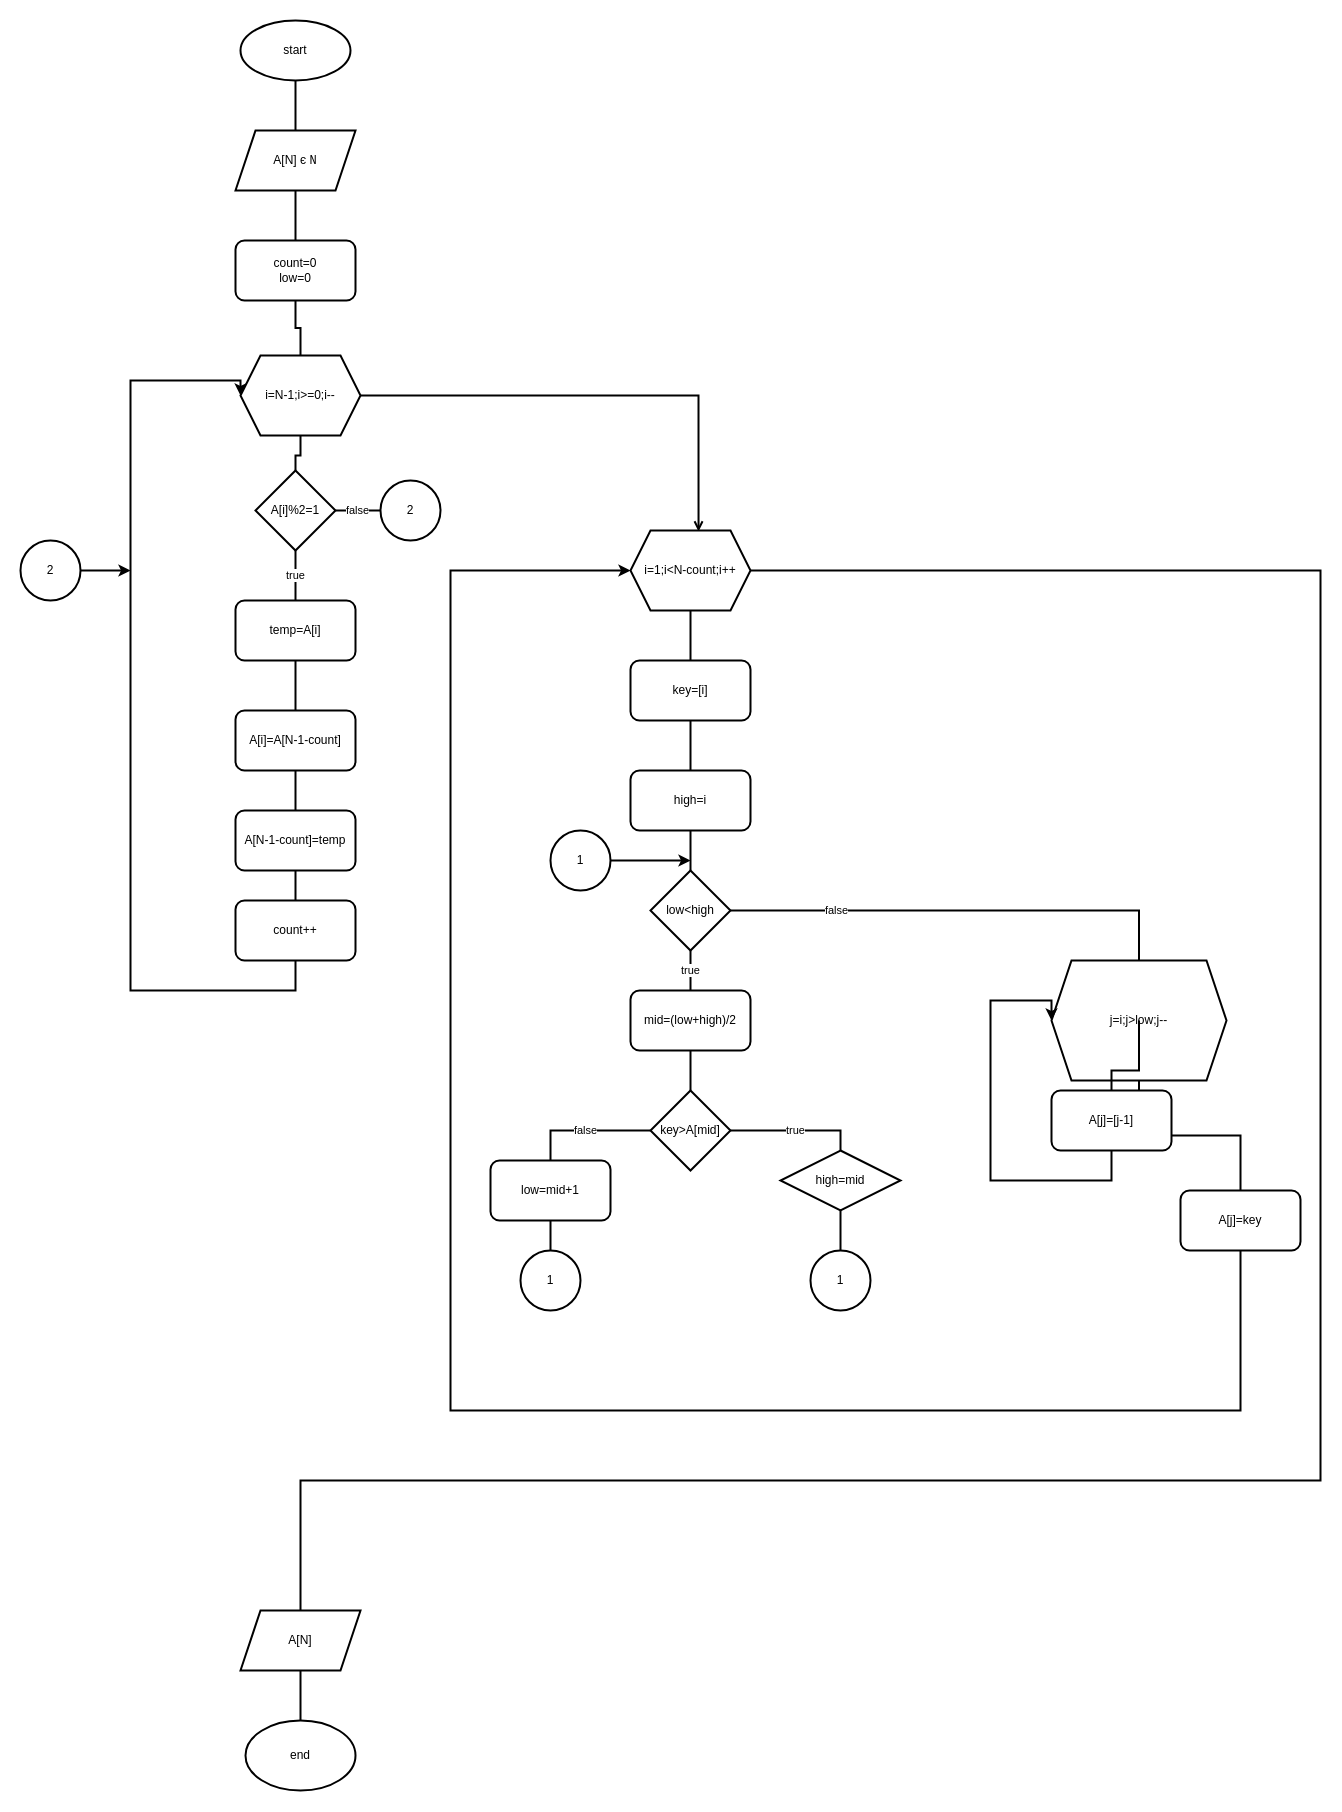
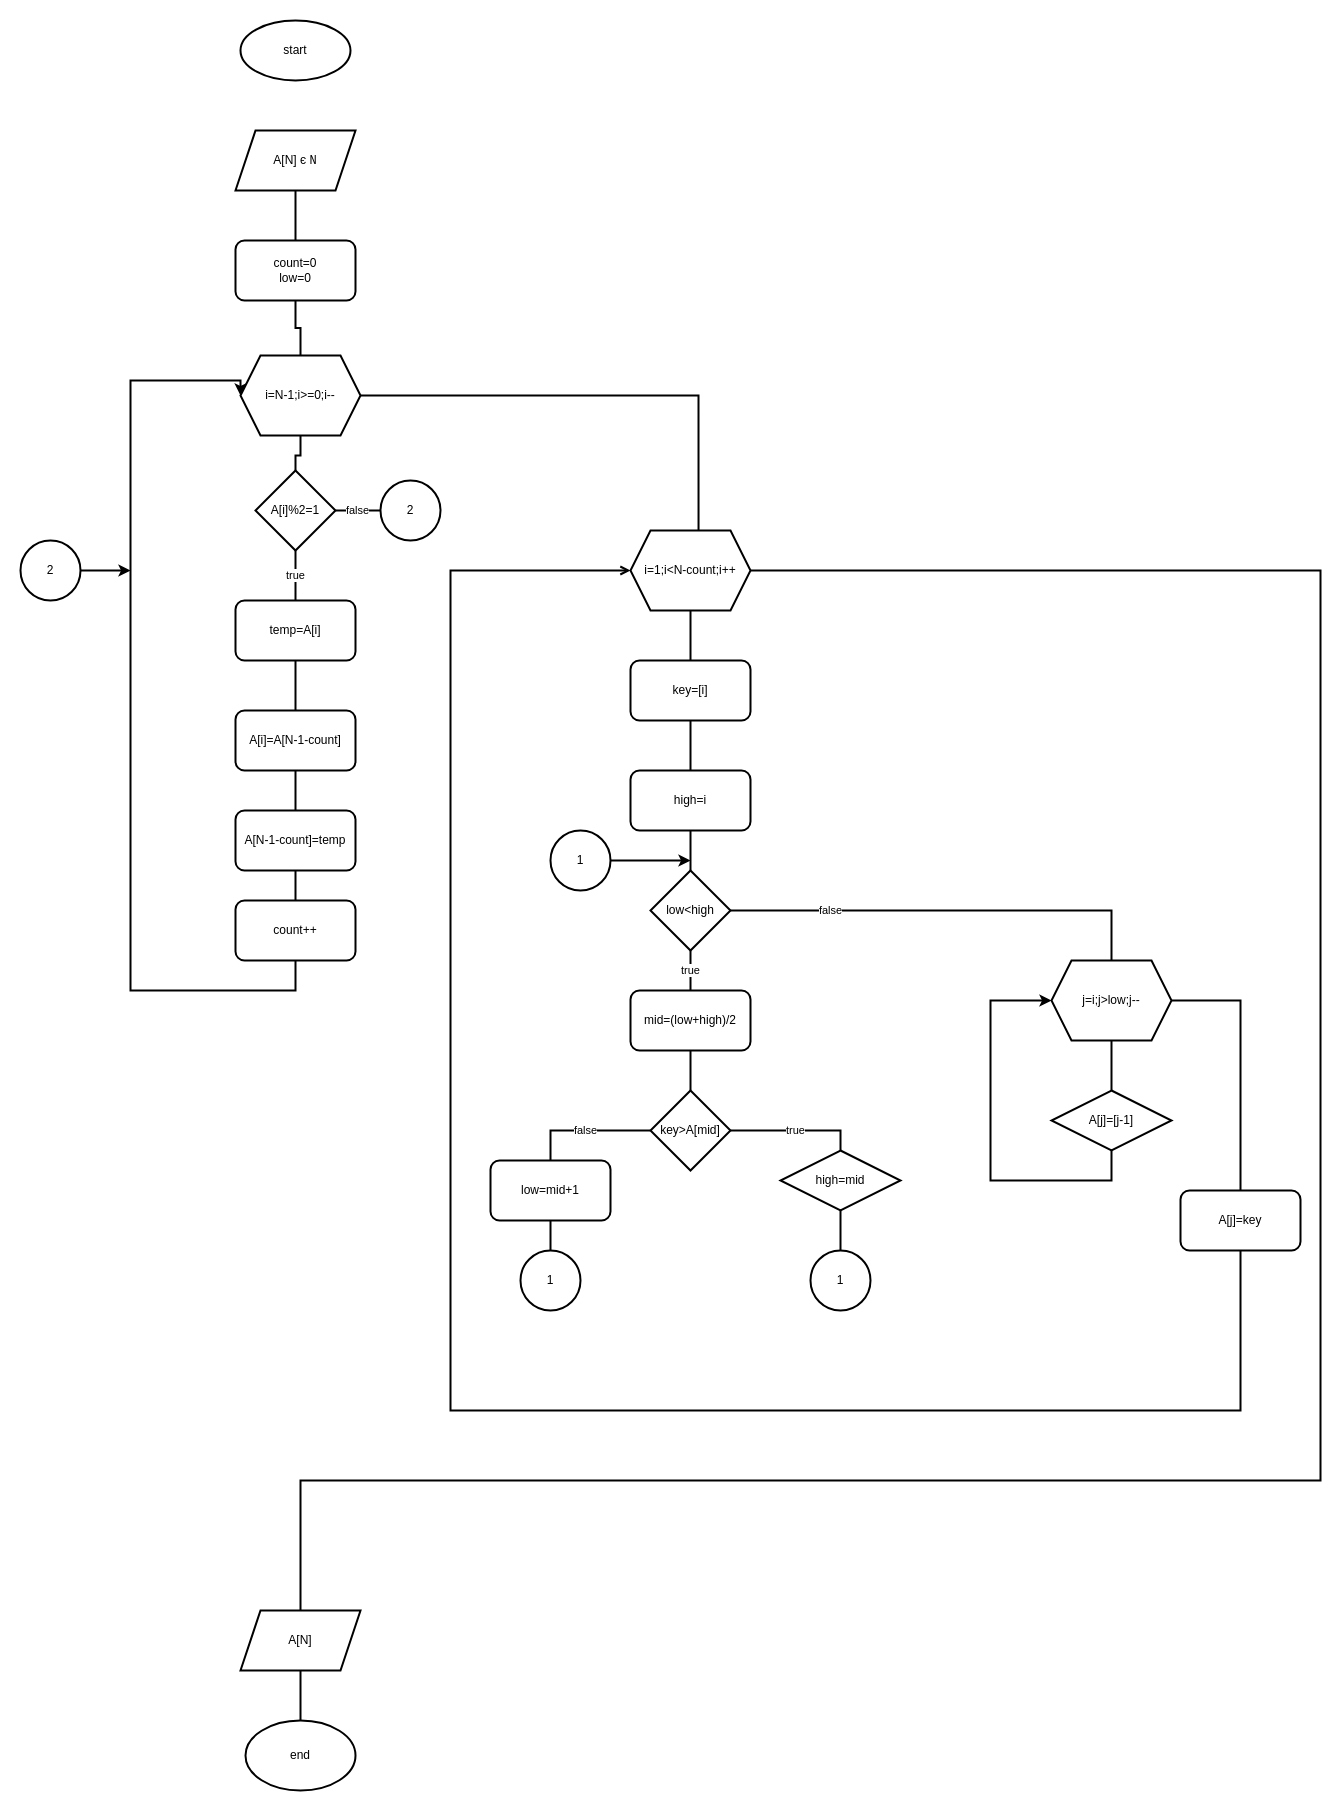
  <mxCell id="0" />
  <mxCell id="1" parent="0" />
- <mxCell id="2" value="" style="edgeStyle=orthogonalEdgeStyle;rounded=0;orthogonalLoop=1;jettySize=auto;html=1;endArrow=none;endFill=0;strokeWidth=2;" edge="1" parent="1" source="3" target="57"><mxGeometry relative="1" as="geometry" /></mxCell>
  <mxCell id="3" value="start" style="ellipse;whiteSpace=wrap;html=1;strokeWidth=2;" parent="1" vertex="1"><mxGeometry x="240" y="20" width="110" height="60" as="geometry" /></mxCell>
  <mxCell id="4" value="count=0&lt;br&gt;low=0" style="rounded=1;whiteSpace=wrap;html=1;strokeWidth=2;" parent="1" vertex="1"><mxGeometry x="235" y="240" width="120" height="60" as="geometry" /></mxCell>
  <mxCell id="5" value="" style="edgeStyle=orthogonalEdgeStyle;rounded=0;orthogonalLoop=1;jettySize=auto;html=1;endArrow=none;endFill=0;strokeWidth=2;" parent="1" source="8" target="4" edge="1"><mxGeometry relative="1" as="geometry" /></mxCell>
  <mxCell id="6" value="" style="edgeStyle=orthogonalEdgeStyle;rounded=0;orthogonalLoop=1;jettySize=auto;html=1;endArrow=none;endFill=0;strokeWidth=2;" parent="1" source="8" target="10" edge="1"><mxGeometry relative="1" as="geometry" /></mxCell>
- <mxCell id="7" style="edgeStyle=orthogonalEdgeStyle;rounded=0;orthogonalLoop=1;jettySize=auto;html=1;entryX=0.567;entryY=0.013;entryDx=0;entryDy=0;entryPerimeter=0;endArrow=open;endFill=0;strokeWidth=2;" parent="1" source="8" target="21" edge="1"><mxGeometry relative="1" as="geometry" /></mxCell>
+ <mxCell id="7" style="edgeStyle=orthogonalEdgeStyle;rounded=0;orthogonalLoop=1;jettySize=auto;html=1;entryX=0.567;entryY=0.013;entryDx=0;entryDy=0;entryPerimeter=0;endArrow=none;endFill=0;strokeWidth=2;" parent="1" source="8" target="21" edge="1"><mxGeometry relative="1" as="geometry" /></mxCell>
  <mxCell id="8" value="i=N-1;i&amp;gt;=0;i--" style="shape=hexagon;perimeter=hexagonPerimeter2;whiteSpace=wrap;html=1;fixedSize=1;strokeWidth=2;" parent="1" vertex="1"><mxGeometry x="240" y="355" width="120" height="80" as="geometry" /></mxCell>
  <mxCell id="9" value="true" style="edgeStyle=orthogonalEdgeStyle;rounded=0;orthogonalLoop=1;jettySize=auto;html=1;endArrow=none;endFill=0;strokeWidth=2;" parent="1" source="10" target="11" edge="1"><mxGeometry relative="1" as="geometry" /></mxCell>
  <mxCell id="10" value="A[i]%2=1" style="rhombus;whiteSpace=wrap;html=1;strokeWidth=2;" parent="1" vertex="1"><mxGeometry x="255" y="470" width="80" height="80" as="geometry" /></mxCell>
  <mxCell id="11" value="temp=A[i]" style="rounded=1;whiteSpace=wrap;html=1;strokeWidth=2;" parent="1" vertex="1"><mxGeometry x="235" y="600" width="120" height="60" as="geometry" /></mxCell>
  <mxCell id="12" value="" style="edgeStyle=orthogonalEdgeStyle;rounded=0;orthogonalLoop=1;jettySize=auto;html=1;endArrow=none;endFill=0;strokeWidth=2;" parent="1" source="13" target="11" edge="1"><mxGeometry relative="1" as="geometry" /></mxCell>
  <mxCell id="13" value="A[i]=A[N-1-count]" style="rounded=1;whiteSpace=wrap;html=1;strokeWidth=2;" parent="1" vertex="1"><mxGeometry x="235" y="710" width="120" height="60" as="geometry" /></mxCell>
  <mxCell id="14" value="" style="edgeStyle=orthogonalEdgeStyle;rounded=0;orthogonalLoop=1;jettySize=auto;html=1;endArrow=none;endFill=0;strokeWidth=2;" parent="1" source="15" target="13" edge="1"><mxGeometry relative="1" as="geometry" /></mxCell>
  <mxCell id="15" value="A[N-1-count]=temp" style="rounded=1;whiteSpace=wrap;html=1;strokeWidth=2;" parent="1" vertex="1"><mxGeometry x="235" y="810" width="120" height="60" as="geometry" /></mxCell>
  <mxCell id="16" value="" style="edgeStyle=orthogonalEdgeStyle;rounded=0;orthogonalLoop=1;jettySize=auto;html=1;endArrow=none;endFill=0;strokeWidth=2;" parent="1" source="18" target="15" edge="1"><mxGeometry relative="1" as="geometry" /></mxCell>
  <mxCell id="17" style="edgeStyle=orthogonalEdgeStyle;rounded=0;orthogonalLoop=1;jettySize=auto;html=1;entryX=0;entryY=0.5;entryDx=0;entryDy=0;endArrow=classic;endFill=1;strokeWidth=2;" parent="1" source="18" target="8" edge="1"><mxGeometry relative="1" as="geometry"><Array as="points"><mxPoint x="295" y="990" /><mxPoint x="130" y="990" /><mxPoint x="130" y="380" /></Array></mxGeometry></mxCell>
  <mxCell id="18" value="count++" style="rounded=1;whiteSpace=wrap;html=1;strokeWidth=2;" parent="1" vertex="1"><mxGeometry x="235" y="900" width="120" height="60" as="geometry" /></mxCell>
  <mxCell id="19" value="" style="edgeStyle=orthogonalEdgeStyle;rounded=0;orthogonalLoop=1;jettySize=auto;html=1;endArrow=none;endFill=0;strokeWidth=2;" parent="1" source="21" target="23" edge="1"><mxGeometry relative="1" as="geometry" /></mxCell>
  <mxCell id="20" style="edgeStyle=orthogonalEdgeStyle;rounded=0;orthogonalLoop=1;jettySize=auto;html=1;entryX=0.5;entryY=0;entryDx=0;entryDy=0;endArrow=none;endFill=0;strokeWidth=2;" parent="1" source="21" target="47" edge="1"><mxGeometry relative="1" as="geometry"><Array as="points"><mxPoint x="1320" y="570" /><mxPoint x="1320" y="1480" /><mxPoint x="300" y="1480" /></Array></mxGeometry></mxCell>
  <mxCell id="21" value="i=1;i&amp;lt;N-count;i++" style="shape=hexagon;perimeter=hexagonPerimeter2;whiteSpace=wrap;html=1;fixedSize=1;strokeWidth=2;" parent="1" vertex="1"><mxGeometry x="630" y="530" width="120" height="80" as="geometry" /></mxCell>
  <mxCell id="22" value="" style="edgeStyle=orthogonalEdgeStyle;rounded=0;orthogonalLoop=1;jettySize=auto;html=1;endArrow=none;endFill=0;strokeWidth=2;" parent="1" source="23" target="25" edge="1"><mxGeometry relative="1" as="geometry" /></mxCell>
  <mxCell id="23" value="key=[i]" style="rounded=1;whiteSpace=wrap;html=1;strokeWidth=2;" parent="1" vertex="1"><mxGeometry x="630" y="660" width="120" height="60" as="geometry" /></mxCell>
  <mxCell id="24" value="" style="edgeStyle=orthogonalEdgeStyle;rounded=0;orthogonalLoop=1;jettySize=auto;html=1;endArrow=none;endFill=0;strokeWidth=2;" parent="1" source="25" target="27" edge="1"><mxGeometry relative="1" as="geometry" /></mxCell>
  <mxCell id="25" value="high=i" style="rounded=1;whiteSpace=wrap;html=1;strokeWidth=2;" parent="1" vertex="1"><mxGeometry x="630" y="770" width="120" height="60" as="geometry" /></mxCell>
  <mxCell id="26" value="false" style="edgeStyle=orthogonalEdgeStyle;rounded=0;orthogonalLoop=1;jettySize=auto;html=1;entryX=0.5;entryY=0;entryDx=0;entryDy=0;endArrow=none;endFill=0;strokeWidth=2;" parent="1" source="27" target="39" edge="1"><mxGeometry x="-0.536" relative="1" as="geometry"><mxPoint as="offset" /></mxGeometry></mxCell>
  <mxCell id="27" value="low&amp;lt;high" style="rhombus;whiteSpace=wrap;html=1;strokeWidth=2;" parent="1" vertex="1"><mxGeometry x="650" y="870" width="80" height="80" as="geometry" /></mxCell>
  <mxCell id="28" value="true" style="edgeStyle=orthogonalEdgeStyle;rounded=0;orthogonalLoop=1;jettySize=auto;html=1;endArrow=none;endFill=0;strokeWidth=2;" parent="1" source="30" target="27" edge="1"><mxGeometry relative="1" as="geometry" /></mxCell>
  <mxCell id="29" value="" style="edgeStyle=orthogonalEdgeStyle;rounded=0;orthogonalLoop=1;jettySize=auto;html=1;endArrow=none;endFill=0;strokeWidth=2;" parent="1" source="30" target="33" edge="1"><mxGeometry relative="1" as="geometry" /></mxCell>
  <mxCell id="30" value="mid=(low+high)/2" style="rounded=1;whiteSpace=wrap;html=1;strokeWidth=2;" parent="1" vertex="1"><mxGeometry x="630" y="990" width="120" height="60" as="geometry" /></mxCell>
  <mxCell id="31" value="true" style="edgeStyle=orthogonalEdgeStyle;rounded=0;orthogonalLoop=1;jettySize=auto;html=1;entryX=0.5;entryY=0;entryDx=0;entryDy=0;endArrow=none;endFill=0;strokeWidth=2;" parent="1" source="33" target="35" edge="1"><mxGeometry relative="1" as="geometry" /></mxCell>
  <mxCell id="32" value="false" style="edgeStyle=orthogonalEdgeStyle;rounded=0;orthogonalLoop=1;jettySize=auto;html=1;entryX=0.5;entryY=0;entryDx=0;entryDy=0;endArrow=none;endFill=0;strokeWidth=2;" parent="1" source="33" target="37" edge="1"><mxGeometry relative="1" as="geometry" /></mxCell>
  <mxCell id="33" value="key&amp;gt;A[mid]" style="rhombus;whiteSpace=wrap;html=1;strokeWidth=2;" parent="1" vertex="1"><mxGeometry x="650" y="1090" width="80" height="80" as="geometry" /></mxCell>
  <mxCell id="34" value="" style="edgeStyle=orthogonalEdgeStyle;rounded=0;orthogonalLoop=1;jettySize=auto;html=1;endArrow=none;endFill=0;strokeWidth=2;" parent="1" source="35" target="48" edge="1"><mxGeometry relative="1" as="geometry" /></mxCell>
  <mxCell id="35" value="high=mid" style="rhombus;whiteSpace=wrap;html=1;strokeWidth=2;" parent="1" vertex="1"><mxGeometry x="780" y="1150" width="120" height="60" as="geometry" /></mxCell>
  <mxCell id="36" value="" style="edgeStyle=orthogonalEdgeStyle;rounded=0;orthogonalLoop=1;jettySize=auto;html=1;endArrow=none;endFill=0;strokeWidth=2;" parent="1" source="37" target="49" edge="1"><mxGeometry relative="1" as="geometry" /></mxCell>
  <mxCell id="37" value="low=mid+1" style="rounded=1;whiteSpace=wrap;html=1;strokeWidth=2;" parent="1" vertex="1"><mxGeometry x="490" y="1160" width="120" height="60" as="geometry" /></mxCell>
  <mxCell id="38" style="edgeStyle=orthogonalEdgeStyle;rounded=0;orthogonalLoop=1;jettySize=auto;html=1;endArrow=none;endFill=0;strokeWidth=2;" parent="1" source="39" target="44" edge="1"><mxGeometry relative="1" as="geometry" /></mxCell>
- <mxCell id="39" value="j=i;j&amp;gt;low;j--" style="shape=hexagon;perimeter=hexagonPerimeter2;whiteSpace=wrap;html=1;fixedSize=1;strokeWidth=2;" parent="1" vertex="1"><mxGeometry x="1051" y="960" width="175" height="120" as="geometry" /></mxCell>
+ <mxCell id="39" value="j=i;j&amp;gt;low;j--" style="shape=hexagon;perimeter=hexagonPerimeter2;whiteSpace=wrap;html=1;fixedSize=1;strokeWidth=2;" parent="1" vertex="1"><mxGeometry x="1051" y="960" width="120" height="80" as="geometry" /></mxCell>
  <mxCell id="40" value="" style="edgeStyle=orthogonalEdgeStyle;rounded=0;orthogonalLoop=1;jettySize=auto;html=1;endArrow=none;endFill=0;strokeWidth=2;" parent="1" source="42" target="39" edge="1"><mxGeometry relative="1" as="geometry" /></mxCell>
  <mxCell id="41" style="edgeStyle=orthogonalEdgeStyle;rounded=0;orthogonalLoop=1;jettySize=auto;html=1;entryX=0;entryY=0.5;entryDx=0;entryDy=0;endArrow=classic;endFill=1;strokeWidth=2;" parent="1" source="42" target="39" edge="1"><mxGeometry relative="1" as="geometry"><Array as="points"><mxPoint x="1111" y="1180" /><mxPoint x="990" y="1180" /><mxPoint x="990" y="1000" /></Array></mxGeometry></mxCell>
- <mxCell id="42" value="A[j]=[j-1]" style="rounded=1;whiteSpace=wrap;html=1;strokeWidth=2;" parent="1" vertex="1"><mxGeometry x="1051" y="1090" width="120" height="60" as="geometry" /></mxCell>
- <mxCell id="43" style="edgeStyle=orthogonalEdgeStyle;rounded=0;orthogonalLoop=1;jettySize=auto;html=1;entryX=0;entryY=0.5;entryDx=0;entryDy=0;endArrow=classic;endFill=1;strokeWidth=2;" parent="1" source="44" target="21" edge="1"><mxGeometry relative="1" as="geometry"><Array as="points"><mxPoint x="1240" y="1410" /><mxPoint x="450" y="1410" /><mxPoint x="450" y="570" /></Array></mxGeometry></mxCell>
+ <mxCell id="42" value="A[j]=[j-1]" style="rhombus;whiteSpace=wrap;html=1;strokeWidth=2;" parent="1" vertex="1"><mxGeometry x="1051" y="1090" width="120" height="60" as="geometry" /></mxCell>
+ <mxCell id="43" style="edgeStyle=orthogonalEdgeStyle;rounded=0;orthogonalLoop=1;jettySize=auto;html=1;entryX=0;entryY=0.5;entryDx=0;entryDy=0;endArrow=open;endFill=1;strokeWidth=2;" parent="1" source="44" target="21" edge="1"><mxGeometry relative="1" as="geometry"><Array as="points"><mxPoint x="1240" y="1410" /><mxPoint x="450" y="1410" /><mxPoint x="450" y="570" /></Array></mxGeometry></mxCell>
  <mxCell id="44" value="A[j]=key" style="rounded=1;whiteSpace=wrap;html=1;strokeWidth=2;" parent="1" vertex="1"><mxGeometry x="1180" y="1190" width="120" height="60" as="geometry" /></mxCell>
  <mxCell id="45" value="" style="edgeStyle=orthogonalEdgeStyle;rounded=0;orthogonalLoop=1;jettySize=auto;html=1;endArrow=none;endFill=0;strokeWidth=2;" parent="1" source="46" target="47" edge="1"><mxGeometry relative="1" as="geometry" /></mxCell>
  <mxCell id="46" value="end" style="ellipse;whiteSpace=wrap;html=1;strokeWidth=2;" parent="1" vertex="1"><mxGeometry x="245" y="1720" width="110" height="70" as="geometry" /></mxCell>
  <mxCell id="47" value="A[N]" style="shape=parallelogram;perimeter=parallelogramPerimeter;whiteSpace=wrap;html=1;fixedSize=1;strokeWidth=2;" parent="1" vertex="1"><mxGeometry x="240" y="1610" width="120" height="60" as="geometry" /></mxCell>
  <mxCell id="48" value="1" style="ellipse;whiteSpace=wrap;html=1;aspect=fixed;strokeWidth=2;" parent="1" vertex="1"><mxGeometry x="810" y="1250" width="60" height="60" as="geometry" /></mxCell>
  <mxCell id="49" value="1" style="ellipse;whiteSpace=wrap;html=1;aspect=fixed;strokeWidth=2;" parent="1" vertex="1"><mxGeometry x="520" y="1250" width="60" height="60" as="geometry" /></mxCell>
  <mxCell id="50" style="edgeStyle=orthogonalEdgeStyle;rounded=0;orthogonalLoop=1;jettySize=auto;html=1;endArrow=classic;endFill=1;strokeWidth=2;" parent="1" source="51" edge="1"><mxGeometry relative="1" as="geometry"><mxPoint x="690" y="860" as="targetPoint" /></mxGeometry></mxCell>
  <mxCell id="51" value="1" style="ellipse;whiteSpace=wrap;html=1;aspect=fixed;strokeWidth=2;" parent="1" vertex="1"><mxGeometry x="550" y="830" width="60" height="60" as="geometry" /></mxCell>
  <mxCell id="52" value="false" style="edgeStyle=orthogonalEdgeStyle;rounded=0;orthogonalLoop=1;jettySize=auto;html=1;endArrow=none;endFill=0;strokeWidth=2;" edge="1" parent="1" source="53" target="10"><mxGeometry relative="1" as="geometry"><Array as="points"><mxPoint x="350" y="510" /><mxPoint x="350" y="510" /></Array></mxGeometry></mxCell>
  <mxCell id="53" value="2" style="ellipse;whiteSpace=wrap;html=1;aspect=fixed;strokeWidth=2;" vertex="1" parent="1"><mxGeometry x="380" y="480" width="60" height="60" as="geometry" /></mxCell>
  <mxCell id="54" style="edgeStyle=orthogonalEdgeStyle;rounded=0;orthogonalLoop=1;jettySize=auto;html=1;endArrow=classic;endFill=1;strokeWidth=2;" edge="1" parent="1" source="55"><mxGeometry relative="1" as="geometry"><mxPoint x="130" y="570" as="targetPoint" /></mxGeometry></mxCell>
  <mxCell id="55" value="2" style="ellipse;whiteSpace=wrap;html=1;aspect=fixed;strokeWidth=2;" vertex="1" parent="1"><mxGeometry x="20" y="540" width="60" height="60" as="geometry" /></mxCell>
  <mxCell id="56" value="" style="edgeStyle=orthogonalEdgeStyle;rounded=0;orthogonalLoop=1;jettySize=auto;html=1;endArrow=none;endFill=0;strokeWidth=2;" edge="1" parent="1" source="57" target="4"><mxGeometry relative="1" as="geometry" /></mxCell>
  <mxCell id="57" value="A[N] є &lt;font face=&quot;Courier New&quot;&gt;N&lt;/font&gt;" style="shape=parallelogram;perimeter=parallelogramPerimeter;whiteSpace=wrap;html=1;fixedSize=1;strokeWidth=2;" vertex="1" parent="1"><mxGeometry x="235" y="130" width="120" height="60" as="geometry" /></mxCell>
